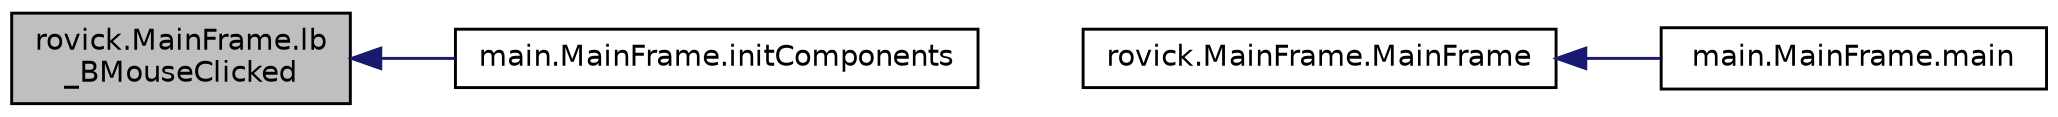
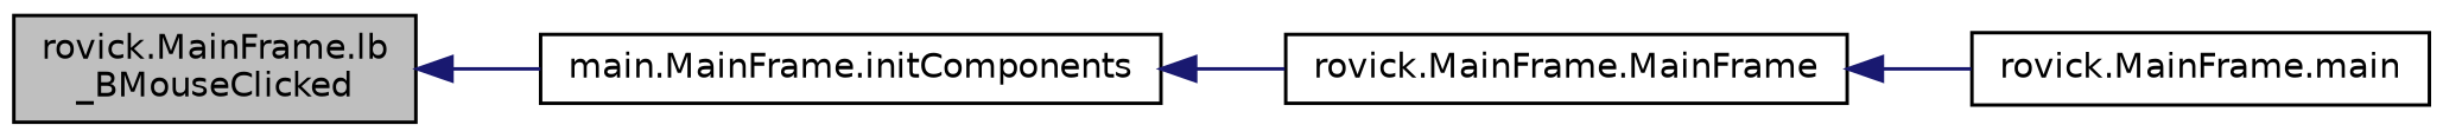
  digraph {
    rankdir=LR
    node [color=black fillcolor=white fontname=Helvetica fontsize=10 shape=record style=filled]
    edge [color=midnightblue dir=back fontname=Helvetica fontsize=10 labelfontname=Helvetica labelfontsize=10 style=solid]
    n1 [fillcolor=grey75 fontcolor=black height=0.2 label="rovick.MainFrame.lb\l_BMouseClicked" width=0.4]
    n2 [height=0.2 label="main.MainFrame.initComponents" width=0.4]
    n3 [height=0.2 label="rovick.MainFrame.MainFrame" width=0.4]
-   n4 [height=0.2 label="main.MainFrame.main" width=0.4]
+   n4 [height=0.2 label="rovick.MainFrame.main" width=0.4]
    n1 -> n2
+   n2 -> n3
    n3 -> n4
  }
